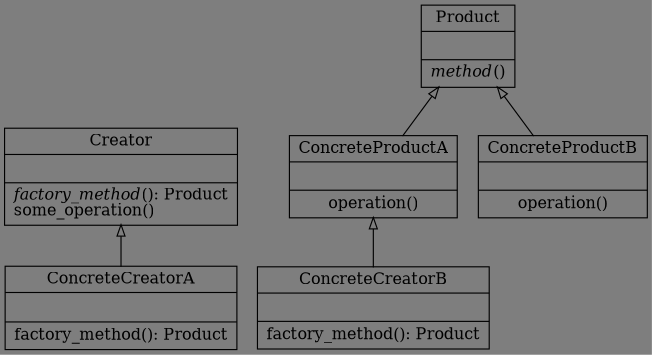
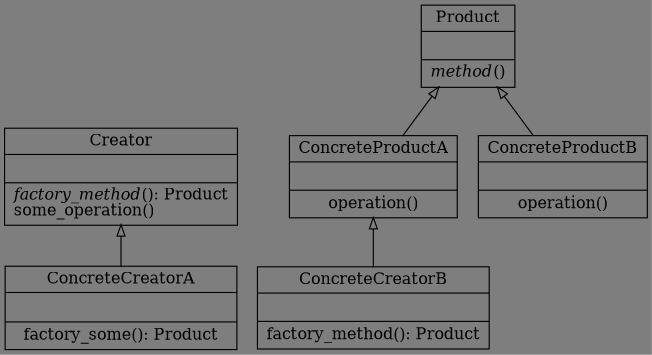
  digraph {
    bgcolor="#7e7e7e"
    rankdir=BT
    node [color=black fontcolor=black shape=record style=solid]
    edge [arrowhead=empty arrowtail=none]
-   n1 [label=<{ConcreteCreatorA|<br ALIGN="LEFT"/>|factory_method(): Product<br ALIGN="LEFT"/>}>]
+   n1 [label=<{ConcreteCreatorA|<br ALIGN="LEFT"/>|factory_some(): Product<br ALIGN="LEFT"/>}>]
    n2 [label=<{Creator|<br ALIGN="LEFT"/>|<I>factory_method</I>(): Product<br ALIGN="LEFT"/>some_operation()<br ALIGN="LEFT"/>}>]
    n3 [label=<{ConcreteCreatorB|<br ALIGN="LEFT"/>|factory_method(): Product<br ALIGN="LEFT"/>}>]
    n4 [label=<{ConcreteProductA|<br ALIGN="LEFT"/>|operation()<br ALIGN="LEFT"/>}>]
    n5 [label=<{Product|<br ALIGN="LEFT"/>|<I>method</I>()<br ALIGN="LEFT"/>}>]
    n6 [label=<{ConcreteProductB|<br ALIGN="LEFT"/>|operation()<br ALIGN="LEFT"/>}>]
    n1 -> n2
    n3 -> n4
    n4 -> n5
    n6 -> n5
  }
